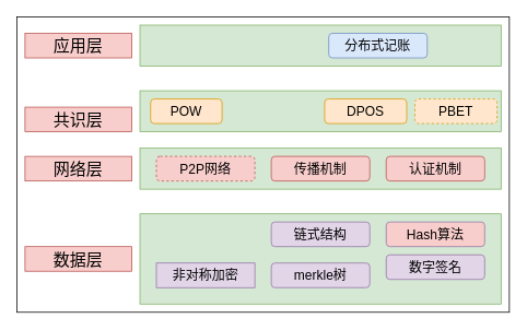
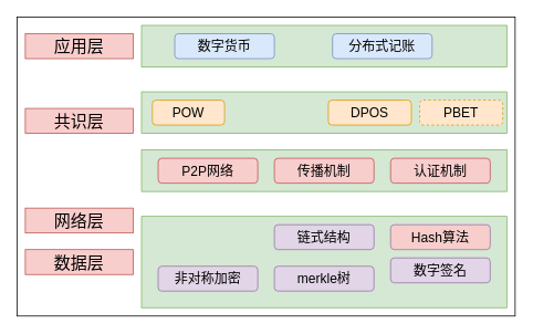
  <mxCell id="0" />
  <mxCell id="1" parent="0" />
  <mxCell id="2" value="" style="rounded=0;whiteSpace=wrap;html=1;fontSize=16;align=center;" vertex="1" parent="1"><mxGeometry x="20" y="20" width="600" height="360" as="geometry" /></mxCell>
  <mxCell id="3" value="" style="rounded=0;whiteSpace=wrap;html=1;fillColor=#d5e8d4;strokeColor=#82b366;" vertex="1" parent="1"><mxGeometry x="170" y="30" width="440" height="50" as="geometry" /></mxCell>
  <mxCell id="4" value="" style="rounded=0;whiteSpace=wrap;html=1;fillColor=#d5e8d4;strokeColor=#82b366;" vertex="1" parent="1"><mxGeometry x="170" y="110" width="440" height="50" as="geometry" /></mxCell>
  <mxCell id="5" value="" style="rounded=0;whiteSpace=wrap;html=1;fillColor=#d5e8d4;strokeColor=#82b366;" vertex="1" parent="1"><mxGeometry x="170" y="180" width="440" height="50" as="geometry" /></mxCell>
  <mxCell id="6" value="" style="rounded=0;whiteSpace=wrap;html=1;fillColor=#d5e8d4;strokeColor=#82b366;" vertex="1" parent="1"><mxGeometry x="170" y="260" width="440" height="110" as="geometry" /></mxCell>
  <mxCell id="7" value="链式结构" style="rounded=1;whiteSpace=wrap;html=1;align=center;fontSize=16;fillColor=#e1d5e7;strokeColor=#9673a6;" vertex="1" parent="1"><mxGeometry x="330" y="270" width="120" height="30" as="geometry" /></mxCell>
  <mxCell id="8" value="Hash算法" style="rounded=1;whiteSpace=wrap;html=1;align=center;fontSize=16;fillColor=#f8cecc;strokeColor=#9673a6;" vertex="1" parent="1"><mxGeometry x="470" y="270" width="120" height="30" as="geometry" /></mxCell>
- <mxCell id="9" value="非对称加密" style="whiteSpace=wrap;html=1;align=center;fontSize=16;fillColor=#e1d5e7;strokeColor=#9673a6;rounded=0;" vertex="1" parent="1"><mxGeometry x="190" y="320" width="120" height="30" as="geometry" /></mxCell>
+ <mxCell id="9" value="非对称加密" style="rounded=1;whiteSpace=wrap;html=1;align=center;fontSize=16;fillColor=#e1d5e7;strokeColor=#9673a6;" vertex="1" parent="1"><mxGeometry x="190" y="320" width="120" height="30" as="geometry" /></mxCell>
  <mxCell id="10" value="merkle树" style="rounded=1;whiteSpace=wrap;html=1;align=center;fontSize=16;fillColor=#e1d5e7;strokeColor=#9673a6;" vertex="1" parent="1"><mxGeometry x="330" y="320" width="120" height="30" as="geometry" /></mxCell>
  <mxCell id="11" value="数字签名" style="rounded=1;whiteSpace=wrap;html=1;align=center;fontSize=16;fillColor=#e1d5e7;strokeColor=#9673a6;" vertex="1" parent="1"><mxGeometry x="470" y="310" width="120" height="30" as="geometry" /></mxCell>
  <mxCell id="12" value="POW" style="rounded=1;whiteSpace=wrap;html=1;align=center;fontSize=16;fillColor=#ffe6cc;strokeColor=#d79b00;" vertex="1" parent="1"><mxGeometry x="183" y="120" width="87" height="30" as="geometry" /></mxCell>
  <mxCell id="13" value="DPOS" style="rounded=1;whiteSpace=wrap;html=1;align=center;fontSize=16;fillColor=#ffe6cc;strokeColor=#d79b00;" vertex="1" parent="1"><mxGeometry x="395" y="120" width="100" height="30" as="geometry" /></mxCell>
  <mxCell id="14" value="数据层" style="text;html=1;strokeColor=#b85450;fillColor=#f8cecc;align=center;verticalAlign=middle;whiteSpace=wrap;rounded=0;fontSize=20;" vertex="1" parent="1"><mxGeometry x="30" y="300" width="130" height="30" as="geometry" /></mxCell>
- <mxCell id="15" value="网络层" style="text;html=1;strokeColor=#b85450;fillColor=#f8cecc;align=center;verticalAlign=middle;whiteSpace=wrap;rounded=0;fontSize=20;" vertex="1" parent="1"><mxGeometry x="30" y="190" width="130" height="30" as="geometry" /></mxCell>
+ <mxCell id="15" value="网络层" style="text;html=1;strokeColor=#b85450;fillColor=#f8cecc;align=center;verticalAlign=middle;whiteSpace=wrap;rounded=0;fontSize=20;" vertex="1" parent="1"><mxGeometry x="30" y="250" width="130" height="30" as="geometry" /></mxCell>
  <mxCell id="16" value="共识层" style="text;html=1;strokeColor=#b85450;fillColor=#f8cecc;align=center;verticalAlign=middle;whiteSpace=wrap;rounded=0;fontSize=20;" vertex="1" parent="1"><mxGeometry x="30" y="130" width="130" height="30" as="geometry" /></mxCell>
  <mxCell id="17" value="应用层" style="text;html=1;strokeColor=#b85450;fillColor=#f8cecc;align=center;verticalAlign=middle;whiteSpace=wrap;rounded=0;fontSize=20;" vertex="1" parent="1"><mxGeometry x="30" y="40" width="130" height="30" as="geometry" /></mxCell>
  <mxCell id="18" value="PBET" style="rounded=1;whiteSpace=wrap;html=1;align=center;fontSize=16;fillColor=#ffe6cc;strokeColor=#d79b00;dashed=1;" vertex="1" parent="1"><mxGeometry x="505" y="120" width="100" height="30" as="geometry" /></mxCell>
- <mxCell id="19" value="P2P网络" style="rounded=1;whiteSpace=wrap;html=1;align=center;fontSize=16;fillColor=#f8cecc;strokeColor=#b85450;dashed=1;" vertex="1" parent="1"><mxGeometry x="190" y="190" width="120" height="30" as="geometry" /></mxCell>
+ <mxCell id="19" value="P2P网络" style="rounded=1;whiteSpace=wrap;html=1;align=center;fontSize=16;fillColor=#f8cecc;strokeColor=#b85450;" vertex="1" parent="1"><mxGeometry x="190" y="190" width="120" height="30" as="geometry" /></mxCell>
  <mxCell id="20" value="传播机制" style="rounded=1;whiteSpace=wrap;html=1;align=center;fontSize=16;fillColor=#f8cecc;strokeColor=#b85450;" vertex="1" parent="1"><mxGeometry x="330" y="190" width="120" height="30" as="geometry" /></mxCell>
  <mxCell id="21" value="认证机制" style="rounded=1;whiteSpace=wrap;html=1;align=center;fontSize=16;fillColor=#f8cecc;strokeColor=#b85450;" vertex="1" parent="1"><mxGeometry x="470" y="190" width="120" height="30" as="geometry" /></mxCell>
+ <mxCell id="22" value="数字货币" style="rounded=1;whiteSpace=wrap;html=1;align=center;fontSize=16;fillColor=#dae8fc;strokeColor=#6c8ebf;" vertex="1" parent="1"><mxGeometry x="210" y="40" width="120" height="30" as="geometry" /></mxCell>
  <mxCell id="23" value="分布式记账" style="rounded=1;whiteSpace=wrap;html=1;align=center;fontSize=16;fillColor=#dae8fc;strokeColor=#6c8ebf;" vertex="1" parent="1"><mxGeometry x="400" y="40" width="120" height="30" as="geometry" /></mxCell>
